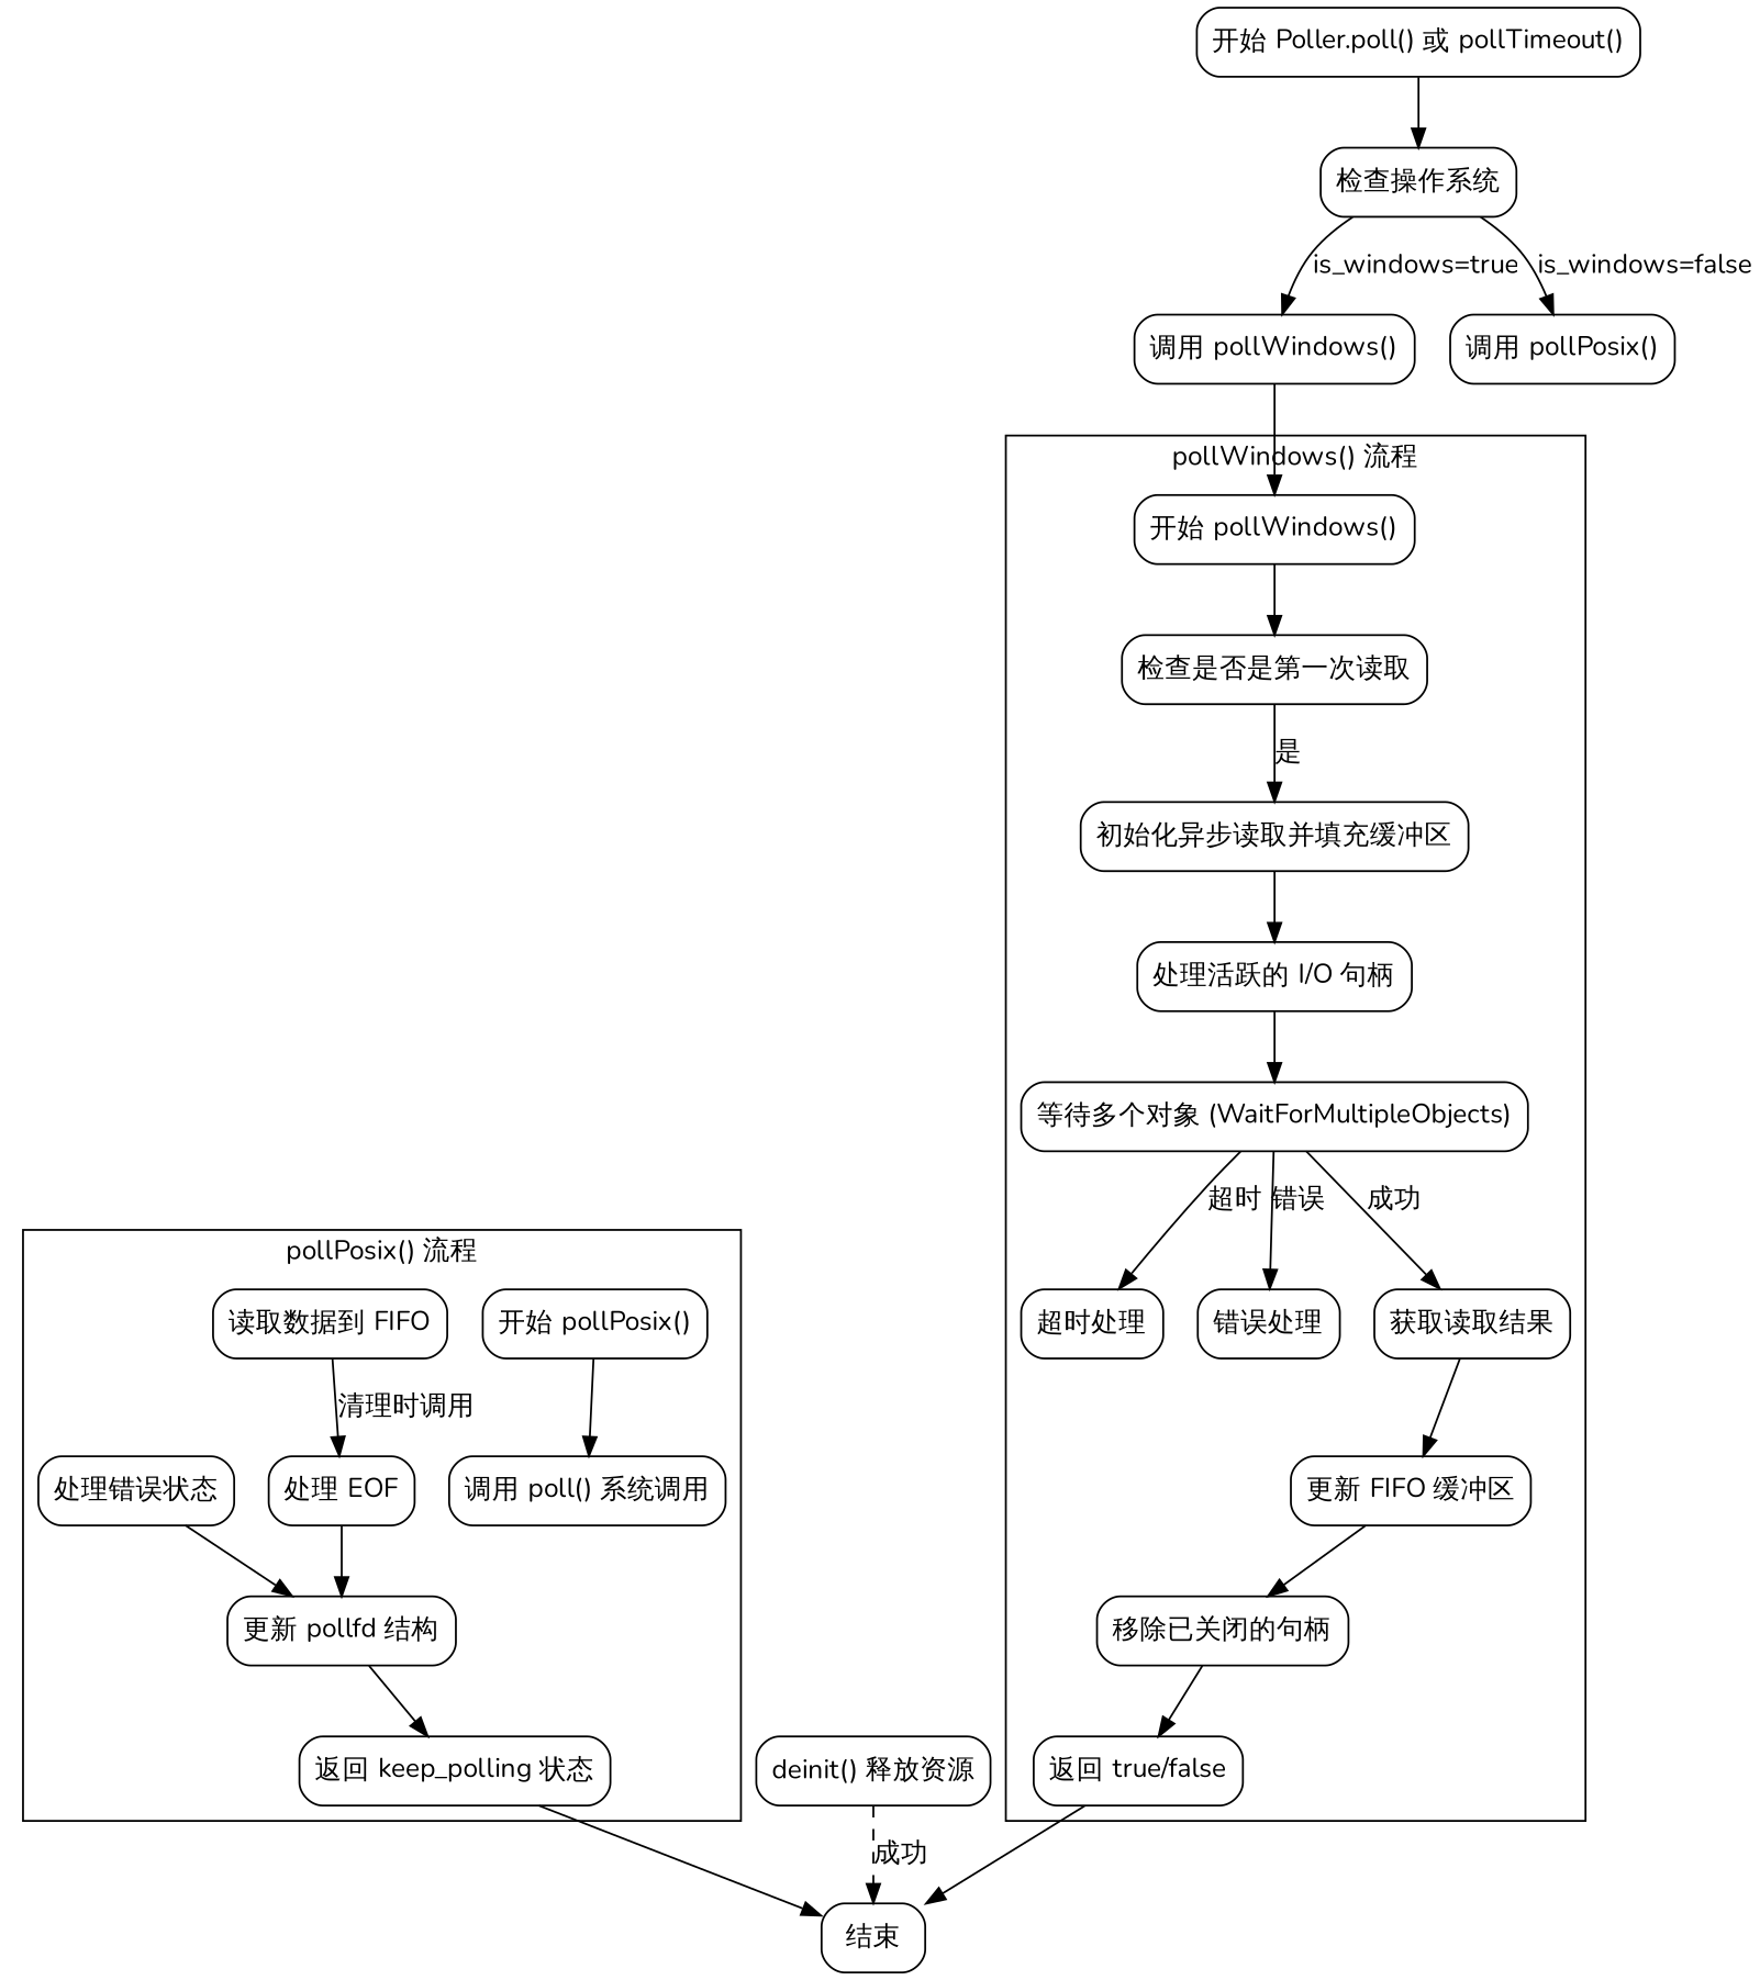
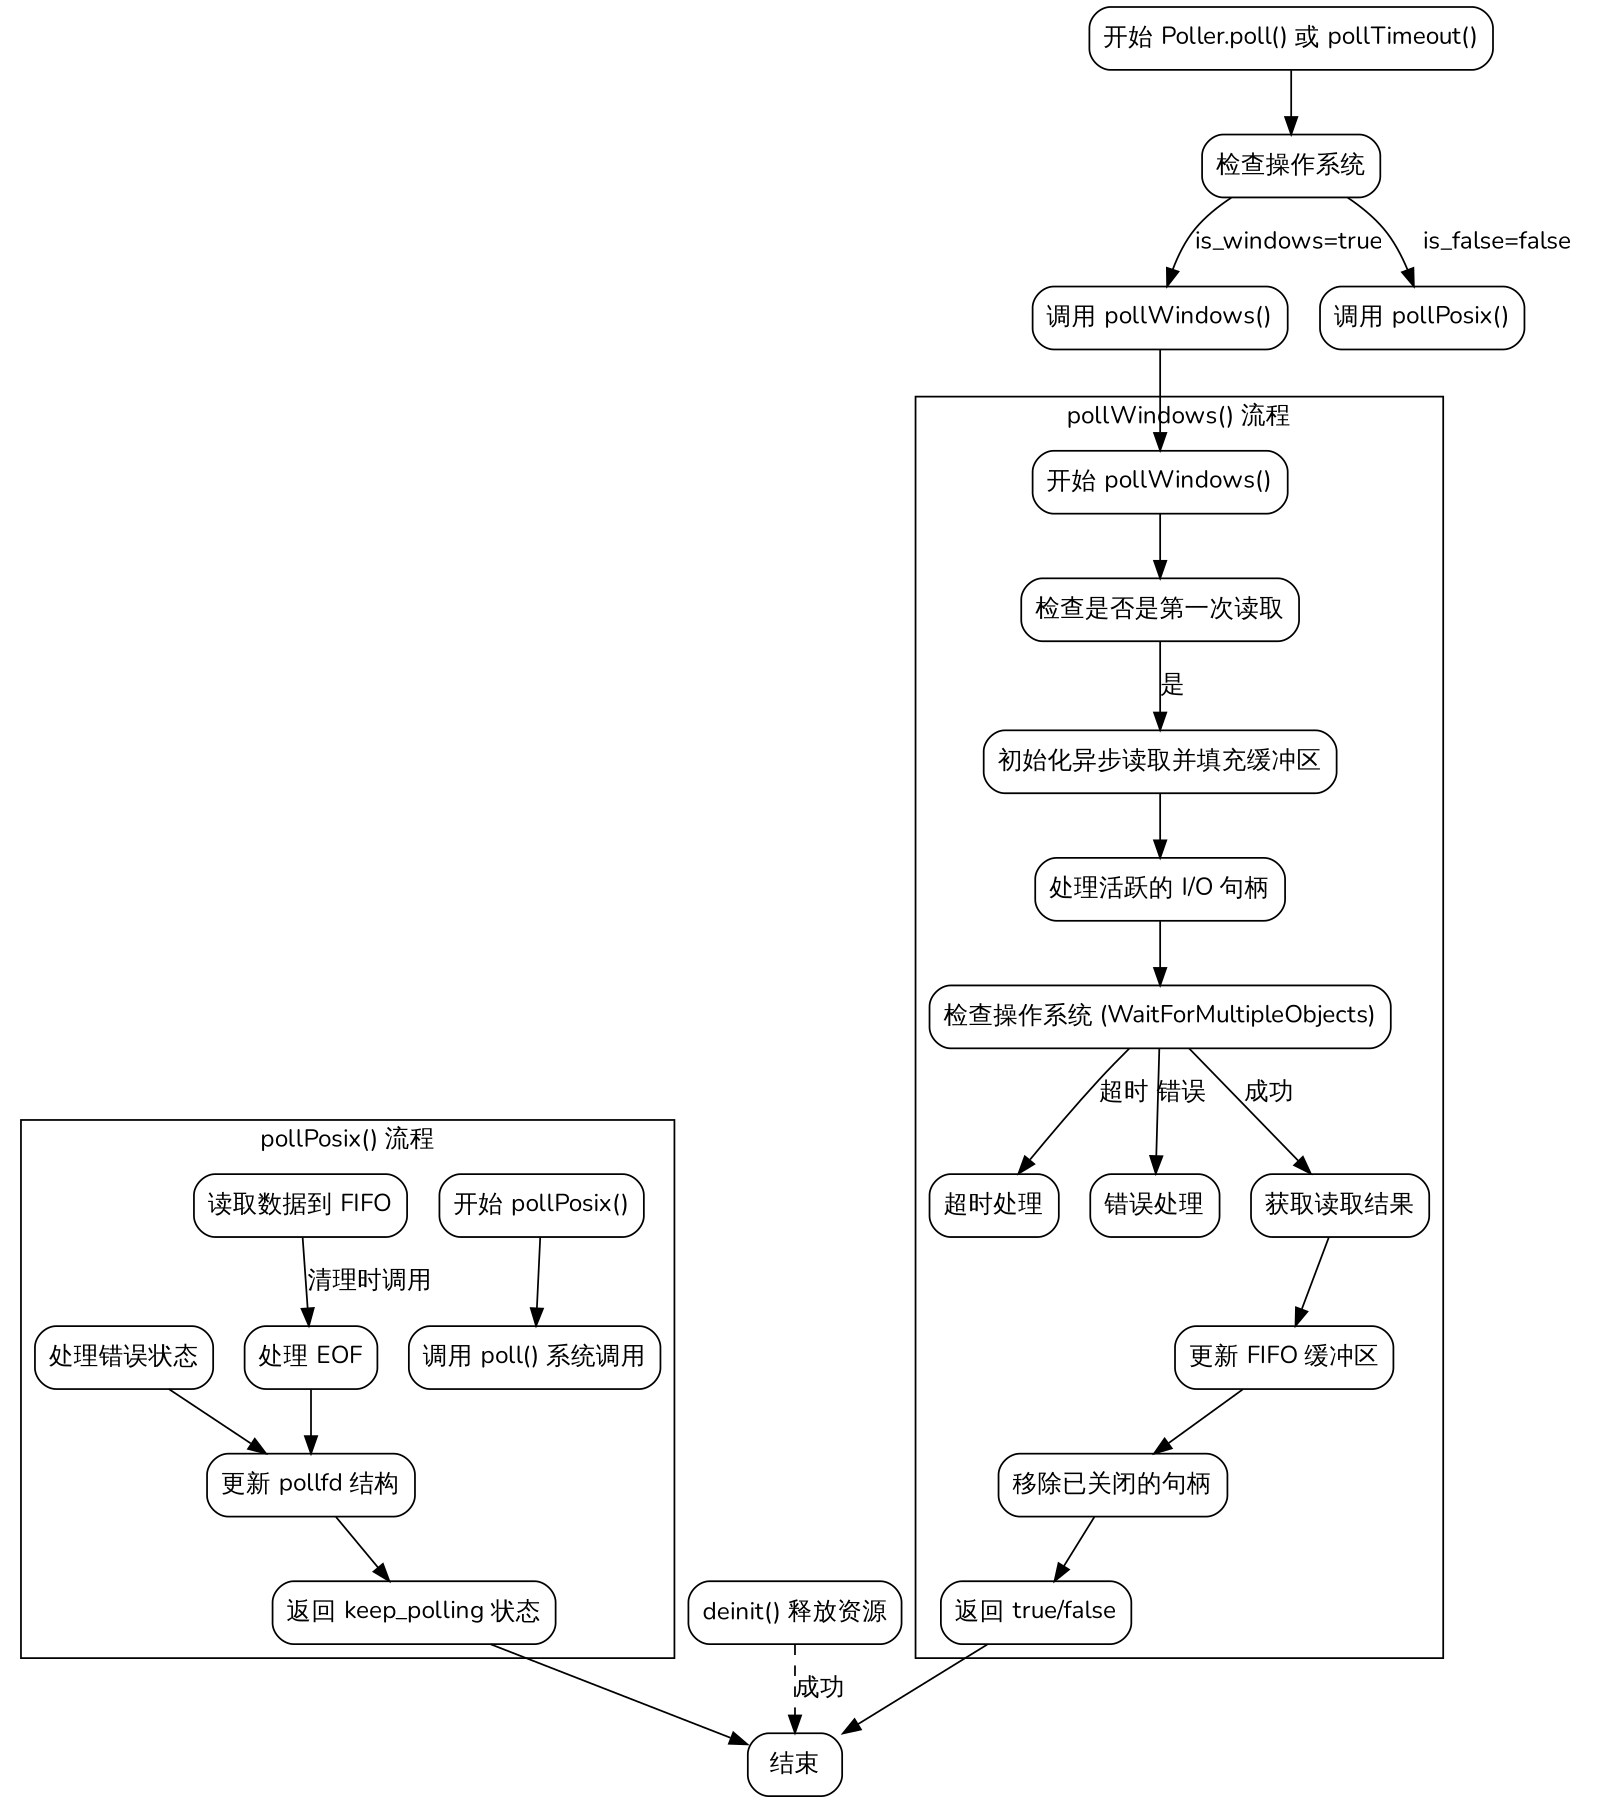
  digraph {
    fontname=Nunito
    rankdir=TB
    node [fontname=Nunito shape=rectangle style=rounded]
    edge [fontname=Nunito]
    n1 [label="开始 pollWindows()"]
    n2 [label="检查是否是第一次读取"]
    n3 [label="初始化异步读取并填充缓冲区"]
    n4 [label="处理活跃的 I/O 句柄"]
-   n5 [label="等待多个对象 (WaitForMultipleObjects)"]
+   n5 [label="检查操作系统 (WaitForMultipleObjects)"]
    n6 [label="超时处理"]
    n7 [label="错误处理"]
    n8 [label="获取读取结果"]
    n9 [label="更新 FIFO 缓冲区"]
    n10 [label="移除已关闭的句柄"]
    n11 [label="返回 true/false"]
    n12 [label="开始 pollPosix()"]
    n13 [label="调用 poll() 系统调用"]
    n14 [label="读取数据到 FIFO"]
    n15 [label="处理错误状态"]
    n16 [label="处理 EOF"]
    n17 [label="更新 pollfd 结构"]
    n18 [label="返回 keep_polling 状态"]
    n19 [label="结束"]
    n20 [label="开始 Poller.poll() 或 pollTimeout()"]
    n21 [label="检查操作系统"]
    n22 [label="调用 pollWindows()"]
    n23 [label="调用 pollPosix()"]
    n24 [label="deinit() 释放资源"]
    subgraph cluster_1 {
      label="pollWindows() 流程"
      n1
      n2
      n3
      n4
      n5
      n6
      n7
      n8
      n9
      n10
      n11
    }
    subgraph cluster_2 {
      label="pollPosix() 流程"
      n12
      n13
      n14
      n15
      n16
      n17
      n18
    }
    n1 -> n2
    n2 -> n3 [label="是"]
    n3 -> n4
    n4 -> n5
    n5 -> n6 [label="超时"]
    n5 -> n7 [label="错误"]
    n5 -> n8 [label="成功"]
    n8 -> n9
    n9 -> n10
    n10 -> n11
    n11 -> n19
    n12 -> n13
    n14 -> n16 [label="清理时调用"]
    n15 -> n17
    n16 -> n17
    n17 -> n18
    n18 -> n19
    n20 -> n21
    n21 -> n22 [label="is_windows=true"]
-   n21 -> n23 [label="is_windows=false"]
+   n21 -> n23 [label="is_false=false"]
    n22 -> n1
    n24 -> n19 [label="成功" style=dashed]
  }
